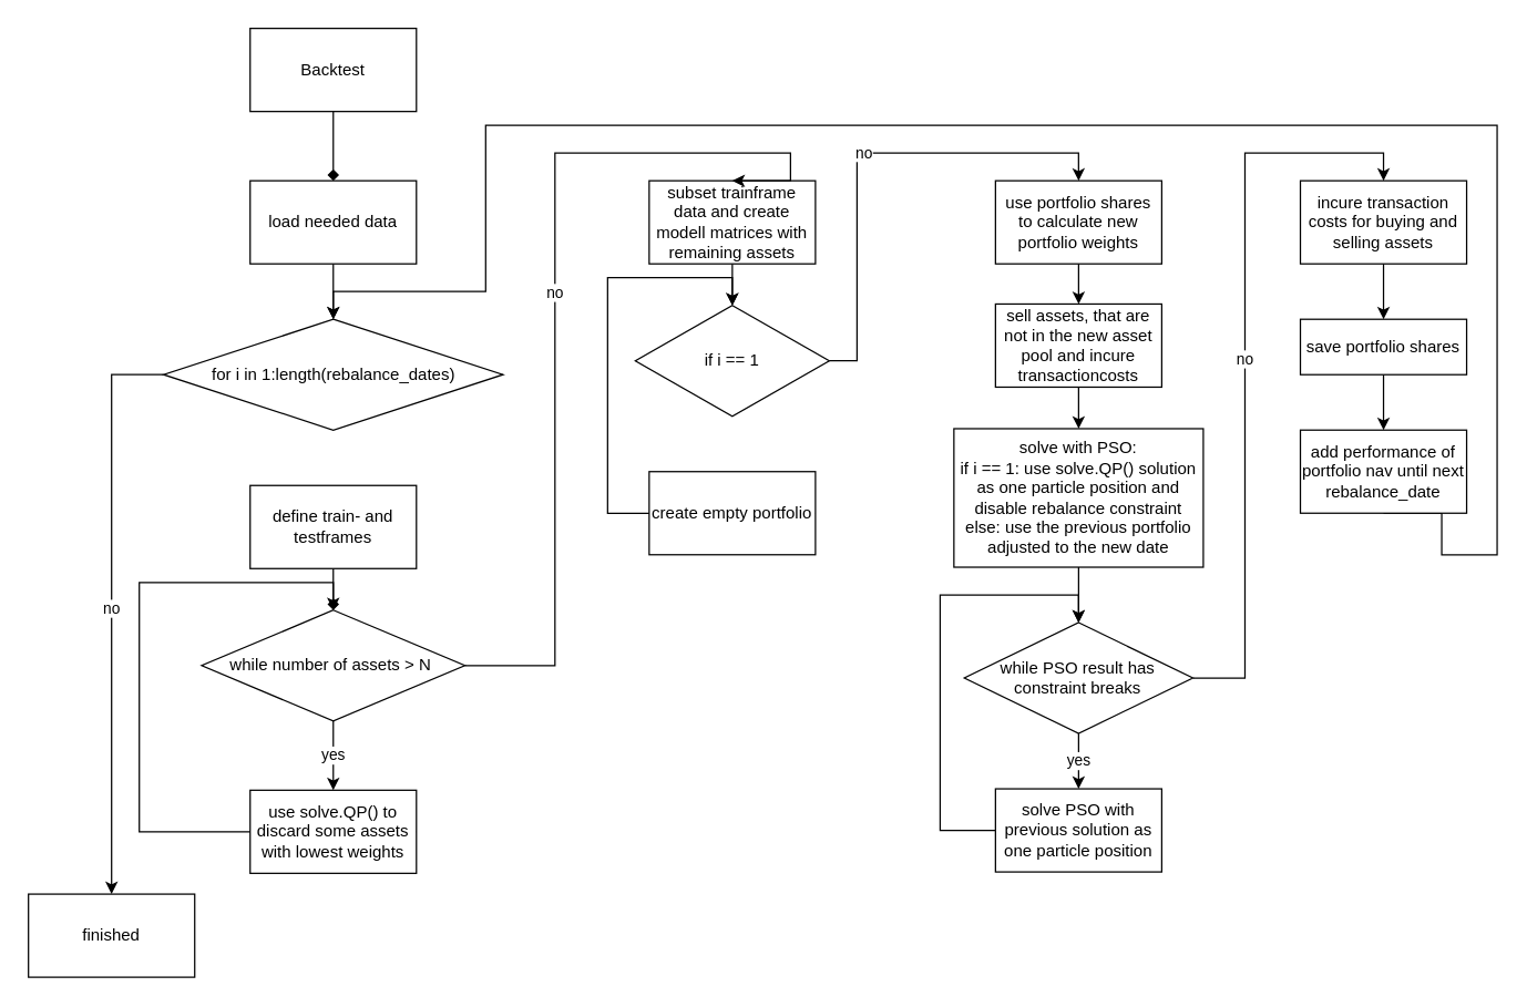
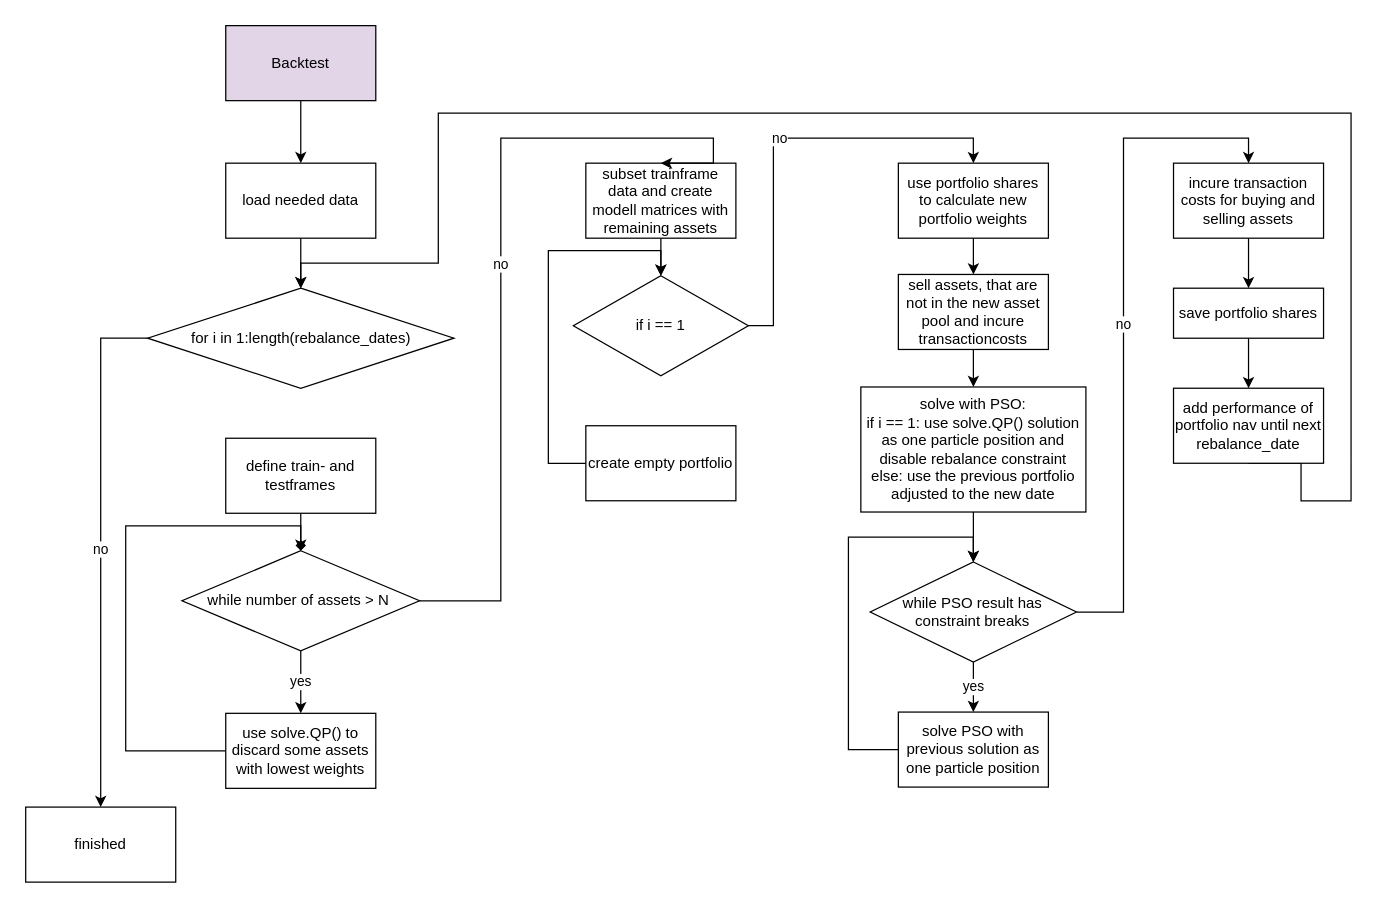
  <mxCell id="0" />
  <mxCell id="1" parent="0" />
- <mxCell id="2" style="edgeStyle=orthogonalEdgeStyle;rounded=0;orthogonalLoop=1;jettySize=auto;html=1;exitX=0.5;exitY=1;exitDx=0;exitDy=0;entryX=0.5;entryY=0;entryDx=0;entryDy=0;endArrow=diamond;" edge="1" parent="1" source="3" target="5"><mxGeometry relative="1" as="geometry" /></mxCell>
- <mxCell id="3" value="Backtest" style="whiteSpace=wrap;html=1;" vertex="1" parent="1"><mxGeometry x="180" y="20" width="120" height="60" as="geometry" /></mxCell>
+ <mxCell id="2" style="edgeStyle=orthogonalEdgeStyle;rounded=0;orthogonalLoop=1;jettySize=auto;html=1;exitX=0.5;exitY=1;exitDx=0;exitDy=0;entryX=0.5;entryY=0;entryDx=0;entryDy=0;" edge="1" parent="1" source="3" target="5"><mxGeometry relative="1" as="geometry" /></mxCell>
+ <mxCell id="3" value="Backtest" style="whiteSpace=wrap;html=1;fillColor=#e1d5e7;" vertex="1" parent="1"><mxGeometry x="180" y="20" width="120" height="60" as="geometry" /></mxCell>
  <mxCell id="4" style="edgeStyle=orthogonalEdgeStyle;rounded=0;orthogonalLoop=1;jettySize=auto;html=1;exitX=0.5;exitY=1;exitDx=0;exitDy=0;entryX=0.5;entryY=0;entryDx=0;entryDy=0;" edge="1" parent="1" source="5" target="7"><mxGeometry relative="1" as="geometry" /></mxCell>
  <mxCell id="5" value="load needed data" style="whiteSpace=wrap;html=1;" vertex="1" parent="1"><mxGeometry x="180" y="130" width="120" height="60" as="geometry" /></mxCell>
  <mxCell id="6" value="no" style="edgeStyle=orthogonalEdgeStyle;rounded=0;orthogonalLoop=1;jettySize=auto;html=1;exitX=0;exitY=0.5;exitDx=0;exitDy=0;entryX=0.5;entryY=0;entryDx=0;entryDy=0;" edge="1" parent="1" source="7" target="38"><mxGeometry relative="1" as="geometry"><mxPoint x="60" y="700" as="targetPoint" /></mxGeometry></mxCell>
  <mxCell id="7" value="&lt;span&gt;for i in 1:length(rebalance_dates)&lt;/span&gt;" style="rhombus;whiteSpace=wrap;html=1;" vertex="1" parent="1"><mxGeometry x="117.5" y="230" width="245" height="80" as="geometry" /></mxCell>
  <mxCell id="8" style="edgeStyle=orthogonalEdgeStyle;rounded=0;orthogonalLoop=1;jettySize=auto;html=1;exitX=0.5;exitY=1;exitDx=0;exitDy=0;entryX=0.5;entryY=0;entryDx=0;entryDy=0;endArrow=diamond;" edge="1" parent="1" source="9" target="14"><mxGeometry relative="1" as="geometry" /></mxCell>
  <mxCell id="9" value="define train- and testframes" style="whiteSpace=wrap;html=1;" vertex="1" parent="1"><mxGeometry x="180" y="350" width="120" height="60" as="geometry" /></mxCell>
  <mxCell id="10" style="edgeStyle=orthogonalEdgeStyle;rounded=0;orthogonalLoop=1;jettySize=auto;html=1;exitX=0.5;exitY=1;exitDx=0;exitDy=0;entryX=0.5;entryY=0;entryDx=0;entryDy=0;" edge="1" parent="1" source="11" target="33"><mxGeometry relative="1" as="geometry" /></mxCell>
  <mxCell id="11" value="subset trainframe data and create modell matrices with remaining assets" style="whiteSpace=wrap;html=1;" vertex="1" parent="1"><mxGeometry x="468" y="130" width="120" height="60" as="geometry" /></mxCell>
  <mxCell id="12" value="yes" style="edgeStyle=orthogonalEdgeStyle;rounded=0;orthogonalLoop=1;jettySize=auto;html=1;exitX=0.5;exitY=1;exitDx=0;exitDy=0;entryX=0.5;entryY=0;entryDx=0;entryDy=0;" edge="1" parent="1" source="14" target="16"><mxGeometry relative="1" as="geometry" /></mxCell>
  <mxCell id="13" value="no" style="edgeStyle=orthogonalEdgeStyle;rounded=0;orthogonalLoop=1;jettySize=auto;html=1;exitX=1;exitY=0.5;exitDx=0;exitDy=0;entryX=0.5;entryY=0;entryDx=0;entryDy=0;" edge="1" parent="1" source="14" target="11"><mxGeometry relative="1" as="geometry"><Array as="points"><mxPoint x="400" y="480" /><mxPoint x="400" y="110" /><mxPoint x="570" y="110" /></Array></mxGeometry></mxCell>
  <mxCell id="14" value="while number of assets &amp;gt; N&amp;nbsp;" style="rhombus;whiteSpace=wrap;html=1;" vertex="1" parent="1"><mxGeometry x="145" y="440" width="190" height="80" as="geometry" /></mxCell>
  <mxCell id="15" style="edgeStyle=orthogonalEdgeStyle;rounded=0;orthogonalLoop=1;jettySize=auto;html=1;exitX=1;exitY=0.5;exitDx=0;exitDy=0;entryX=0.5;entryY=0;entryDx=0;entryDy=0;entryPerimeter=0;" edge="1" parent="1" source="16" target="14"><mxGeometry relative="1" as="geometry"><mxPoint x="240" y="430" as="targetPoint" /><Array as="points"><mxPoint x="100" y="600" /><mxPoint x="100" y="420" /><mxPoint x="240" y="420" /></Array></mxGeometry></mxCell>
  <mxCell id="16" value="use solve.QP() to discard some assets with lowest weights" style="whiteSpace=wrap;html=1;" vertex="1" parent="1"><mxGeometry x="180" y="570" width="120" height="60" as="geometry" /></mxCell>
  <mxCell id="17" style="edgeStyle=orthogonalEdgeStyle;rounded=0;orthogonalLoop=1;jettySize=auto;html=1;exitX=0.5;exitY=1;exitDx=0;exitDy=0;entryX=0.5;entryY=0;entryDx=0;entryDy=0;" edge="1" parent="1" source="18" target="23"><mxGeometry relative="1" as="geometry" /></mxCell>
  <mxCell id="18" value="sell assets, that are not in the new asset pool and incure transactioncosts" style="whiteSpace=wrap;html=1;" vertex="1" parent="1"><mxGeometry x="717.94" y="219" width="120" height="60" as="geometry" /></mxCell>
  <mxCell id="19" value="yes" style="edgeStyle=orthogonalEdgeStyle;rounded=0;orthogonalLoop=1;jettySize=auto;html=1;exitX=0.5;exitY=1;exitDx=0;exitDy=0;entryX=0.5;entryY=0;entryDx=0;entryDy=0;" edge="1" parent="1" source="21" target="25"><mxGeometry relative="1" as="geometry" /></mxCell>
  <mxCell id="20" value="no" style="edgeStyle=orthogonalEdgeStyle;rounded=0;orthogonalLoop=1;jettySize=auto;html=1;exitX=1;exitY=0.5;exitDx=0;exitDy=0;entryX=0.5;entryY=0;entryDx=0;entryDy=0;" edge="1" parent="1" source="21" target="27"><mxGeometry relative="1" as="geometry"><Array as="points"><mxPoint x="898" y="489" /><mxPoint x="898" y="110" /><mxPoint x="998" y="110" /></Array></mxGeometry></mxCell>
  <mxCell id="21" value="while PSO result has constraint breaks" style="rhombus;whiteSpace=wrap;html=1;" vertex="1" parent="1"><mxGeometry x="695.44" y="449" width="165" height="80" as="geometry" /></mxCell>
  <mxCell id="22" style="edgeStyle=orthogonalEdgeStyle;rounded=0;orthogonalLoop=1;jettySize=auto;html=1;exitX=0.5;exitY=1;exitDx=0;exitDy=0;" edge="1" parent="1" source="23" target="21"><mxGeometry relative="1" as="geometry" /></mxCell>
  <mxCell id="23" value="solve with PSO:&lt;br&gt;if i == 1: use solve.QP() solution as one particle position and disable rebalance constraint&lt;br&gt;else: use the previous portfolio adjusted to the new date" style="whiteSpace=wrap;html=1;" vertex="1" parent="1"><mxGeometry x="687.94" y="309" width="180" height="100" as="geometry" /></mxCell>
  <mxCell id="24" style="edgeStyle=orthogonalEdgeStyle;rounded=0;orthogonalLoop=1;jettySize=auto;html=1;exitX=1;exitY=0.5;exitDx=0;exitDy=0;" edge="1" parent="1" source="25"><mxGeometry relative="1" as="geometry"><mxPoint x="777.94" y="449" as="targetPoint" /><Array as="points"><mxPoint x="678" y="599" /><mxPoint x="678" y="429" /><mxPoint x="778" y="429" /></Array></mxGeometry></mxCell>
  <mxCell id="25" value="solve PSO with previous solution as one particle position" style="whiteSpace=wrap;html=1;" vertex="1" parent="1"><mxGeometry x="717.94" y="569" width="120" height="60" as="geometry" /></mxCell>
  <mxCell id="26" style="edgeStyle=orthogonalEdgeStyle;rounded=0;orthogonalLoop=1;jettySize=auto;html=1;exitX=0.5;exitY=1;exitDx=0;exitDy=0;entryX=0.5;entryY=0;entryDx=0;entryDy=0;" edge="1" parent="1" source="27" target="29"><mxGeometry relative="1" as="geometry" /></mxCell>
  <mxCell id="27" value="incure transaction costs for buying and selling assets" style="whiteSpace=wrap;html=1;" vertex="1" parent="1"><mxGeometry x="938" y="130" width="120" height="60" as="geometry" /></mxCell>
  <mxCell id="28" style="edgeStyle=orthogonalEdgeStyle;rounded=0;orthogonalLoop=1;jettySize=auto;html=1;exitX=0.5;exitY=1;exitDx=0;exitDy=0;entryX=0.5;entryY=0;entryDx=0;entryDy=0;" edge="1" parent="1" source="29" target="31"><mxGeometry relative="1" as="geometry" /></mxCell>
  <mxCell id="29" value="save portfolio shares" style="whiteSpace=wrap;html=1;" vertex="1" parent="1"><mxGeometry x="938" y="230" width="120" height="40" as="geometry" /></mxCell>
  <mxCell id="30" style="edgeStyle=orthogonalEdgeStyle;rounded=0;orthogonalLoop=1;jettySize=auto;html=1;exitX=0.5;exitY=1;exitDx=0;exitDy=0;entryX=0.5;entryY=0;entryDx=0;entryDy=0;" edge="1" parent="1" source="31" target="7"><mxGeometry relative="1" as="geometry"><mxPoint x="240" y="200" as="targetPoint" /><Array as="points"><mxPoint x="1040" y="370" /><mxPoint x="1040" y="400" /><mxPoint x="1080" y="400" /><mxPoint x="1080" y="90" /><mxPoint x="350" y="90" /><mxPoint x="350" y="210" /><mxPoint x="240" y="210" /></Array></mxGeometry></mxCell>
  <mxCell id="31" value="add performance of portfolio nav until next rebalance_date" style="whiteSpace=wrap;html=1;" vertex="1" parent="1"><mxGeometry x="938" y="310" width="120" height="60" as="geometry" /></mxCell>
  <mxCell id="32" value="no" style="edgeStyle=orthogonalEdgeStyle;rounded=0;orthogonalLoop=1;jettySize=auto;html=1;exitX=1;exitY=0.5;exitDx=0;exitDy=0;entryX=0.5;entryY=0;entryDx=0;entryDy=0;" edge="1" parent="1" source="33" target="37"><mxGeometry relative="1" as="geometry"><Array as="points"><mxPoint x="618" y="260" /><mxPoint x="618" y="110" /><mxPoint x="778" y="110" /></Array></mxGeometry></mxCell>
  <mxCell id="33" value="if i == 1" style="rhombus;whiteSpace=wrap;html=1;" vertex="1" parent="1"><mxGeometry x="458" y="220" width="140" height="80" as="geometry" /></mxCell>
  <mxCell id="34" style="edgeStyle=orthogonalEdgeStyle;rounded=0;orthogonalLoop=1;jettySize=auto;html=1;exitX=1;exitY=0.5;exitDx=0;exitDy=0;" edge="1" parent="1" source="35"><mxGeometry relative="1" as="geometry"><mxPoint x="528" y="220" as="targetPoint" /><Array as="points"><mxPoint x="438" y="370" /><mxPoint x="438" y="200" /><mxPoint x="528" y="200" /></Array></mxGeometry></mxCell>
  <mxCell id="35" value="create empty portfolio" style="whiteSpace=wrap;html=1;" vertex="1" parent="1"><mxGeometry x="468" y="340" width="120" height="60" as="geometry" /></mxCell>
  <mxCell id="36" style="edgeStyle=orthogonalEdgeStyle;rounded=0;orthogonalLoop=1;jettySize=auto;html=1;exitX=0.5;exitY=1;exitDx=0;exitDy=0;entryX=0.5;entryY=0;entryDx=0;entryDy=0;" edge="1" parent="1" source="37" target="18"><mxGeometry relative="1" as="geometry" /></mxCell>
  <mxCell id="37" value="use portfolio shares to calculate new portfolio weights" style="whiteSpace=wrap;html=1;" vertex="1" parent="1"><mxGeometry x="717.94" y="130" width="120" height="60" as="geometry" /></mxCell>
  <mxCell id="38" value="finished" style="whiteSpace=wrap;html=1;" vertex="1" parent="1"><mxGeometry x="20" y="645" width="120" height="60" as="geometry" /></mxCell>
